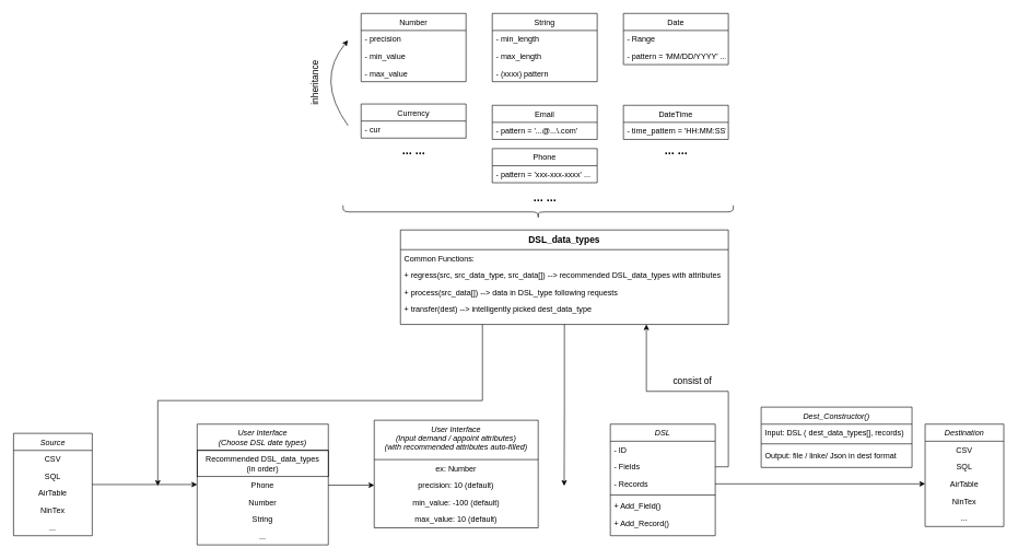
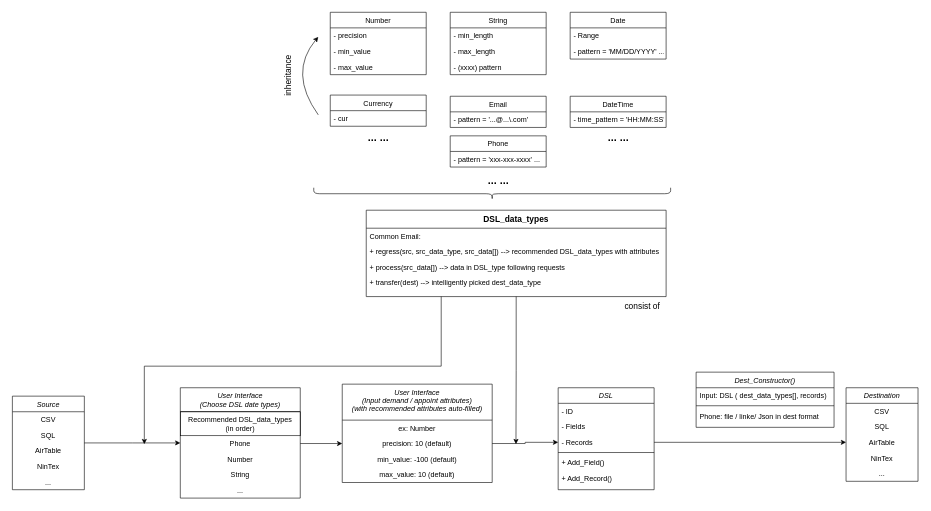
  <mxCell id="0" />
  <mxCell id="1" parent="0" />
  <mxCell id="2" value="DSL" style="swimlane;fontStyle=2;align=center;verticalAlign=top;childLayout=stackLayout;horizontal=1;startSize=26;horizontalStack=0;resizeParent=1;resizeLast=0;collapsible=1;marginBottom=0;rounded=0;shadow=0;strokeWidth=1;" vertex="1" parent="1"><mxGeometry x="930" y="646" width="160" height="170" as="geometry"><mxRectangle x="810" y="400" width="160" height="26" as="alternateBounds" /></mxGeometry></mxCell>
  <mxCell id="3" value="- ID" style="text;align=left;verticalAlign=top;spacingLeft=4;spacingRight=4;overflow=hidden;rotatable=0;points=[[0,0.5],[1,0.5]];portConstraint=eastwest;" vertex="1" parent="2"><mxGeometry y="26" width="160" height="26" as="geometry" /></mxCell>
  <mxCell id="4" value="- Fields" style="text;align=left;verticalAlign=top;spacingLeft=4;spacingRight=4;overflow=hidden;rotatable=0;points=[[0,0.5],[1,0.5]];portConstraint=eastwest;rounded=0;shadow=0;html=0;" vertex="1" parent="2"><mxGeometry y="52" width="160" height="26" as="geometry" /></mxCell>
  <mxCell id="5" value="- Records" style="text;align=left;verticalAlign=top;spacingLeft=4;spacingRight=4;overflow=hidden;rotatable=0;points=[[0,0.5],[1,0.5]];portConstraint=eastwest;rounded=0;shadow=0;html=0;" vertex="1" parent="2"><mxGeometry y="78" width="160" height="26" as="geometry" /></mxCell>
  <mxCell id="6" value="" style="line;html=1;strokeWidth=1;align=left;verticalAlign=middle;spacingTop=-1;spacingLeft=3;spacingRight=3;rotatable=0;labelPosition=right;points=[];portConstraint=eastwest;" vertex="1" parent="2"><mxGeometry y="104" width="160" height="8" as="geometry" /></mxCell>
  <mxCell id="7" value="+ Add_Field()" style="text;align=left;verticalAlign=top;spacingLeft=4;spacingRight=4;overflow=hidden;rotatable=0;points=[[0,0.5],[1,0.5]];portConstraint=eastwest;" vertex="1" parent="2"><mxGeometry y="112" width="160" height="26" as="geometry" /></mxCell>
  <mxCell id="8" value="+ Add_Record()" style="text;align=left;verticalAlign=top;spacingLeft=4;spacingRight=4;overflow=hidden;rotatable=0;points=[[0,0.5],[1,0.5]];portConstraint=eastwest;" vertex="1" parent="2"><mxGeometry y="138" width="160" height="26" as="geometry" /></mxCell>
  <mxCell id="9" value="Number" style="swimlane;fontStyle=0;align=center;verticalAlign=top;childLayout=stackLayout;horizontal=1;startSize=26;horizontalStack=0;resizeParent=1;resizeLast=0;collapsible=1;marginBottom=0;rounded=0;shadow=0;strokeWidth=1;" vertex="1" parent="1"><mxGeometry x="550" y="20" width="160" height="104" as="geometry"><mxRectangle x="340" y="380" width="170" height="26" as="alternateBounds" /></mxGeometry></mxCell>
  <mxCell id="10" value="- precision" style="text;align=left;verticalAlign=top;spacingLeft=4;spacingRight=4;overflow=hidden;rotatable=0;points=[[0,0.5],[1,0.5]];portConstraint=eastwest;" vertex="1" parent="9"><mxGeometry y="26" width="160" height="26" as="geometry" /></mxCell>
  <mxCell id="11" value="- min_value" style="text;align=left;verticalAlign=top;spacingLeft=4;spacingRight=4;overflow=hidden;rotatable=0;points=[[0,0.5],[1,0.5]];portConstraint=eastwest;" vertex="1" parent="9"><mxGeometry y="52" width="160" height="26" as="geometry" /></mxCell>
  <mxCell id="12" value="- max_value" style="text;align=left;verticalAlign=top;spacingLeft=4;spacingRight=4;overflow=hidden;rotatable=0;points=[[0,0.5],[1,0.5]];portConstraint=eastwest;" vertex="1" parent="9"><mxGeometry y="78" width="160" height="26" as="geometry" /></mxCell>
  <mxCell id="13" value="Date" style="swimlane;fontStyle=0;align=center;verticalAlign=top;childLayout=stackLayout;horizontal=1;startSize=26;horizontalStack=0;resizeParent=1;resizeLast=0;collapsible=1;marginBottom=0;rounded=0;shadow=0;strokeWidth=1;" vertex="1" parent="1"><mxGeometry x="950" y="20" width="160" height="78" as="geometry"><mxRectangle x="340" y="380" width="170" height="26" as="alternateBounds" /></mxGeometry></mxCell>
  <mxCell id="14" value="- Range" style="text;align=left;verticalAlign=top;spacingLeft=4;spacingRight=4;overflow=hidden;rotatable=0;points=[[0,0.5],[1,0.5]];portConstraint=eastwest;labelBorderColor=none;strokeColor=none;" vertex="1" parent="13"><mxGeometry y="26" width="160" height="26" as="geometry" /></mxCell>
  <mxCell id="15" value="- pattern = 'MM/DD/YYYY' ..." style="text;align=left;verticalAlign=top;spacingLeft=4;spacingRight=4;overflow=hidden;rotatable=0;points=[[0,0.5],[1,0.5]];portConstraint=eastwest;labelBorderColor=none;strokeColor=none;" vertex="1" parent="13"><mxGeometry y="52" width="160" height="26" as="geometry" /></mxCell>
  <mxCell id="16" value="" style="shape=curlyBracket;whiteSpace=wrap;html=1;rounded=1;size=0.5;rotation=-90;" vertex="1" parent="1"><mxGeometry x="810" y="25" width="20" height="595" as="geometry" /></mxCell>
  <mxCell id="17" value="&lt;font style=&quot;font-size: 18px&quot;&gt;&lt;b&gt;... ...&lt;/b&gt;&lt;/font&gt;" style="text;html=1;resizable=0;autosize=1;align=center;verticalAlign=middle;points=[];fillColor=none;strokeColor=none;rounded=0;labelBorderColor=none;" vertex="1" parent="1"><mxGeometry x="605" y="219" width="50" height="20" as="geometry" /></mxCell>
  <mxCell id="18" value="" style="edgeStyle=orthogonalEdgeStyle;rounded=0;orthogonalLoop=1;jettySize=auto;html=1;fontSize=14;" edge="1" parent="1" source="19"><mxGeometry relative="1" as="geometry"><mxPoint x="300" y="738" as="targetPoint" /></mxGeometry></mxCell>
  <mxCell id="19" value="Source" style="swimlane;fontStyle=2;align=center;verticalAlign=top;childLayout=stackLayout;horizontal=1;startSize=26;horizontalStack=0;resizeParent=1;resizeLast=0;collapsible=1;marginBottom=0;rounded=0;shadow=0;strokeWidth=1;" vertex="1" parent="1"><mxGeometry x="20" y="660" width="120" height="156" as="geometry"><mxRectangle x="230" y="140" width="160" height="26" as="alternateBounds" /></mxGeometry></mxCell>
  <mxCell id="20" value="CSV" style="text;align=center;verticalAlign=top;spacingLeft=4;spacingRight=4;overflow=hidden;rotatable=0;points=[[0,0.5],[1,0.5]];portConstraint=eastwest;fontStyle=0;strokeColor=none;" vertex="1" parent="19"><mxGeometry y="26" width="120" height="26" as="geometry" /></mxCell>
  <mxCell id="21" value="SQL" style="text;align=center;verticalAlign=top;spacingLeft=4;spacingRight=4;overflow=hidden;rotatable=0;points=[[0,0.5],[1,0.5]];portConstraint=eastwest;rounded=0;shadow=0;html=0;fontStyle=0" vertex="1" parent="19"><mxGeometry y="52" width="120" height="26" as="geometry" /></mxCell>
  <mxCell id="22" value="AirTable" style="text;align=center;verticalAlign=top;spacingLeft=4;spacingRight=4;overflow=hidden;rotatable=0;points=[[0,0.5],[1,0.5]];portConstraint=eastwest;rounded=0;shadow=0;html=0;strokeColor=none;" vertex="1" parent="19"><mxGeometry y="78" width="120" height="26" as="geometry" /></mxCell>
  <mxCell id="23" value="NinTex" style="text;align=center;verticalAlign=top;spacingLeft=4;spacingRight=4;overflow=hidden;rotatable=0;points=[[0,0.5],[1,0.5]];portConstraint=eastwest;rounded=0;shadow=0;html=0;fontStyle=0" vertex="1" parent="19"><mxGeometry y="104" width="120" height="26" as="geometry" /></mxCell>
  <mxCell id="24" value="..." style="text;align=center;verticalAlign=top;spacingLeft=4;spacingRight=4;overflow=hidden;rotatable=0;points=[[0,0.5],[1,0.5]];portConstraint=eastwest;rounded=0;shadow=0;html=0;fontStyle=0;strokeColor=none;" vertex="1" parent="19"><mxGeometry y="130" width="120" height="26" as="geometry" /></mxCell>
  <mxCell id="25" value="Currency" style="swimlane;fontStyle=0;align=center;verticalAlign=top;childLayout=stackLayout;horizontal=1;startSize=26;horizontalStack=0;resizeParent=1;resizeLast=0;collapsible=1;marginBottom=0;rounded=0;shadow=0;strokeWidth=1;" vertex="1" parent="1"><mxGeometry x="550" y="158" width="160" height="52" as="geometry"><mxRectangle x="340" y="380" width="170" height="26" as="alternateBounds" /></mxGeometry></mxCell>
  <mxCell id="26" value="- cur" style="text;align=left;verticalAlign=top;spacingLeft=4;spacingRight=4;overflow=hidden;rotatable=0;points=[[0,0.5],[1,0.5]];portConstraint=eastwest;" vertex="1" parent="25"><mxGeometry y="26" width="160" height="26" as="geometry" /></mxCell>
  <mxCell id="27" value="String" style="swimlane;fontStyle=0;align=center;verticalAlign=top;childLayout=stackLayout;horizontal=1;startSize=26;horizontalStack=0;resizeParent=1;resizeLast=0;collapsible=1;marginBottom=0;rounded=0;shadow=0;strokeWidth=1;" vertex="1" parent="1"><mxGeometry x="750" y="20" width="160" height="104" as="geometry"><mxRectangle x="340" y="380" width="170" height="26" as="alternateBounds" /></mxGeometry></mxCell>
  <mxCell id="28" value="- min_length" style="text;align=left;verticalAlign=top;spacingLeft=4;spacingRight=4;overflow=hidden;rotatable=0;points=[[0,0.5],[1,0.5]];portConstraint=eastwest;" vertex="1" parent="27"><mxGeometry y="26" width="160" height="26" as="geometry" /></mxCell>
  <mxCell id="29" value="- max_length" style="text;align=left;verticalAlign=top;spacingLeft=4;spacingRight=4;overflow=hidden;rotatable=0;points=[[0,0.5],[1,0.5]];portConstraint=eastwest;" vertex="1" parent="27"><mxGeometry y="52" width="160" height="26" as="geometry" /></mxCell>
  <mxCell id="30" value="- (xxxx) pattern" style="text;align=left;verticalAlign=top;spacingLeft=4;spacingRight=4;overflow=hidden;rotatable=0;points=[[0,0.5],[1,0.5]];portConstraint=eastwest;" vertex="1" parent="27"><mxGeometry y="78" width="160" height="26" as="geometry" /></mxCell>
  <mxCell id="31" value="Email" style="swimlane;fontStyle=0;align=center;verticalAlign=top;childLayout=stackLayout;horizontal=1;startSize=26;horizontalStack=0;resizeParent=1;resizeLast=0;collapsible=1;marginBottom=0;rounded=0;shadow=0;strokeWidth=1;" vertex="1" parent="1"><mxGeometry x="750" y="160" width="160" height="52" as="geometry"><mxRectangle x="340" y="380" width="170" height="26" as="alternateBounds" /></mxGeometry></mxCell>
  <mxCell id="32" value="- pattern = '...@...\.com'" style="text;align=left;verticalAlign=top;spacingLeft=4;spacingRight=4;overflow=hidden;rotatable=0;points=[[0,0.5],[1,0.5]];portConstraint=eastwest;" vertex="1" parent="31"><mxGeometry y="26" width="160" height="26" as="geometry" /></mxCell>
  <mxCell id="33" value="Phone" style="swimlane;fontStyle=0;align=center;verticalAlign=top;childLayout=stackLayout;horizontal=1;startSize=26;horizontalStack=0;resizeParent=1;resizeLast=0;collapsible=1;marginBottom=0;rounded=0;shadow=0;strokeWidth=1;" vertex="1" parent="1"><mxGeometry x="750" y="226" width="160" height="52" as="geometry"><mxRectangle x="340" y="380" width="170" height="26" as="alternateBounds" /></mxGeometry></mxCell>
  <mxCell id="34" value="- pattern = 'xxx-xxx-xxxx' ..." style="text;align=left;verticalAlign=top;spacingLeft=4;spacingRight=4;overflow=hidden;rotatable=0;points=[[0,0.5],[1,0.5]];portConstraint=eastwest;" vertex="1" parent="33"><mxGeometry y="26" width="160" height="26" as="geometry" /></mxCell>
  <mxCell id="35" value="DateTime" style="swimlane;fontStyle=0;align=center;verticalAlign=top;childLayout=stackLayout;horizontal=1;startSize=26;horizontalStack=0;resizeParent=1;resizeLast=0;collapsible=1;marginBottom=0;rounded=0;shadow=0;strokeWidth=1;" vertex="1" parent="1"><mxGeometry x="950" y="160" width="160" height="52" as="geometry"><mxRectangle x="340" y="380" width="170" height="26" as="alternateBounds" /></mxGeometry></mxCell>
  <mxCell id="36" value="- time_pattern = 'HH:MM:SS'" style="text;align=left;verticalAlign=top;spacingLeft=4;spacingRight=4;overflow=hidden;rotatable=0;points=[[0,0.5],[1,0.5]];portConstraint=eastwest;labelBorderColor=none;strokeColor=none;" vertex="1" parent="35"><mxGeometry y="26" width="160" height="26" as="geometry" /></mxCell>
  <mxCell id="37" value="&lt;font style=&quot;font-size: 18px&quot;&gt;&lt;b&gt;... ...&lt;/b&gt;&lt;/font&gt;" style="text;html=1;resizable=0;autosize=1;align=center;verticalAlign=middle;points=[];fillColor=none;strokeColor=none;rounded=0;labelBorderColor=none;" vertex="1" parent="1"><mxGeometry x="805" y="290" width="50" height="20" as="geometry" /></mxCell>
  <mxCell id="38" value="&lt;font style=&quot;font-size: 18px&quot;&gt;&lt;b&gt;... ...&lt;/b&gt;&lt;/font&gt;" style="text;html=1;resizable=0;autosize=1;align=center;verticalAlign=middle;points=[];fillColor=none;strokeColor=none;rounded=0;labelBorderColor=none;" vertex="1" parent="1"><mxGeometry x="1005" y="219" width="50" height="20" as="geometry" /></mxCell>
  <mxCell id="39" value="" style="curved=1;endArrow=classic;html=1;rounded=0;fontSize=14;" edge="1" parent="1"><mxGeometry width="50" height="50" relative="1" as="geometry"><mxPoint x="530" y="191" as="sourcePoint" /><mxPoint x="530" y="61" as="targetPoint" /><Array as="points"><mxPoint x="480" y="121" /></Array></mxGeometry></mxCell>
  <mxCell id="40" value="inheritance" style="text;html=1;resizable=0;autosize=1;align=center;verticalAlign=middle;points=[];fillColor=none;strokeColor=none;rounded=0;labelBorderColor=none;fontSize=14;rotation=-90;" vertex="1" parent="1"><mxGeometry x="440" y="116" width="80" height="20" as="geometry" /></mxCell>
  <mxCell id="41" style="edgeStyle=orthogonalEdgeStyle;rounded=0;orthogonalLoop=1;jettySize=auto;html=1;exitX=0.25;exitY=1;exitDx=0;exitDy=0;fontSize=14;" edge="1" parent="1" source="43"><mxGeometry relative="1" as="geometry"><mxPoint x="240" y="740" as="targetPoint" /><Array as="points"><mxPoint x="735" y="610" /><mxPoint x="240" y="610" /></Array></mxGeometry></mxCell>
  <mxCell id="42" style="edgeStyle=orthogonalEdgeStyle;rounded=0;orthogonalLoop=1;jettySize=auto;html=1;exitX=0.5;exitY=1;exitDx=0;exitDy=0;fontSize=14;" edge="1" parent="1" source="43"><mxGeometry relative="1" as="geometry"><mxPoint x="859.647" y="740" as="targetPoint" /></mxGeometry></mxCell>
  <mxCell id="43" value="DSL_data_types" style="swimlane;fontStyle=1;align=center;verticalAlign=top;childLayout=stackLayout;horizontal=1;startSize=30;horizontalStack=0;resizeParent=1;resizeLast=0;collapsible=1;marginBottom=0;rounded=0;shadow=0;strokeWidth=1;fontSize=14;" vertex="1" parent="1"><mxGeometry x="610" y="350" width="500" height="144" as="geometry"><mxRectangle x="340" y="380" width="170" height="26" as="alternateBounds" /></mxGeometry></mxCell>
- <mxCell id="44" value="Common Functions:" style="text;align=left;verticalAlign=top;spacingLeft=4;spacingRight=4;overflow=hidden;rotatable=0;points=[[0,0.5],[1,0.5]];portConstraint=eastwest;labelBorderColor=none;strokeColor=none;" vertex="1" parent="43"><mxGeometry y="30" width="500" height="26" as="geometry" /></mxCell>
+ <mxCell id="44" value="Common Email:" style="text;align=left;verticalAlign=top;spacingLeft=4;spacingRight=4;overflow=hidden;rotatable=0;points=[[0,0.5],[1,0.5]];portConstraint=eastwest;labelBorderColor=none;strokeColor=none;" vertex="1" parent="43"><mxGeometry y="30" width="500" height="26" as="geometry" /></mxCell>
  <mxCell id="45" value="+ regress(src, src_data_type, src_data[]) --&gt; recommended DSL_data_types with attributes" style="text;align=left;verticalAlign=top;spacingLeft=4;spacingRight=4;overflow=hidden;rotatable=0;points=[[0,0.5],[1,0.5]];portConstraint=eastwest;labelBorderColor=none;strokeColor=none;" vertex="1" parent="43"><mxGeometry y="56" width="500" height="26" as="geometry" /></mxCell>
  <mxCell id="46" value="+ process(src_data[]) --&gt; data in DSL_type following requests" style="text;align=left;verticalAlign=top;spacingLeft=4;spacingRight=4;overflow=hidden;rotatable=0;points=[[0,0.5],[1,0.5]];portConstraint=eastwest;labelBorderColor=none;strokeColor=none;" vertex="1" parent="43"><mxGeometry y="82" width="500" height="26" as="geometry" /></mxCell>
  <mxCell id="47" value="+ transfer(dest) --&gt; intelligently picked dest_data_type" style="text;align=left;verticalAlign=top;spacingLeft=4;spacingRight=4;overflow=hidden;rotatable=0;points=[[0,0.5],[1,0.5]];portConstraint=eastwest;labelBorderColor=none;strokeColor=none;" vertex="1" parent="43"><mxGeometry y="108" width="500" height="26" as="geometry" /></mxCell>
  <mxCell id="48" value="User Interface&#10;(Choose DSL date types)" style="swimlane;fontStyle=2;align=center;verticalAlign=top;childLayout=stackLayout;horizontal=1;startSize=40;horizontalStack=0;resizeParent=1;resizeLast=0;collapsible=1;marginBottom=0;rounded=0;shadow=0;strokeWidth=1;" vertex="1" parent="1"><mxGeometry x="300" y="646" width="200" height="184" as="geometry"><mxRectangle x="320" y="708" width="160" height="26" as="alternateBounds" /></mxGeometry></mxCell>
  <mxCell id="49" value="Recommended DSL_data_types&#10;(in order)" style="text;align=center;verticalAlign=top;spacingLeft=4;spacingRight=4;overflow=hidden;rotatable=0;points=[[0,0.5],[1,0.5]];portConstraint=eastwest;fontStyle=0;strokeColor=default;" vertex="1" parent="48"><mxGeometry y="40" width="200" height="40" as="geometry" /></mxCell>
  <mxCell id="50" value="Phone" style="text;align=center;verticalAlign=top;spacingLeft=4;spacingRight=4;overflow=hidden;rotatable=0;points=[[0,0.5],[1,0.5]];portConstraint=eastwest;fontStyle=0;strokeColor=none;" vertex="1" parent="48"><mxGeometry y="80" width="200" height="26" as="geometry" /></mxCell>
  <mxCell id="51" value="Number" style="text;align=center;verticalAlign=top;spacingLeft=4;spacingRight=4;overflow=hidden;rotatable=0;points=[[0,0.5],[1,0.5]];portConstraint=eastwest;rounded=0;shadow=0;html=0;fontStyle=0" vertex="1" parent="48"><mxGeometry y="106" width="200" height="26" as="geometry" /></mxCell>
  <mxCell id="52" value="String" style="text;align=center;verticalAlign=top;spacingLeft=4;spacingRight=4;overflow=hidden;rotatable=0;points=[[0,0.5],[1,0.5]];portConstraint=eastwest;rounded=0;shadow=0;html=0;fontStyle=0" vertex="1" parent="48"><mxGeometry y="132" width="200" height="26" as="geometry" /></mxCell>
  <mxCell id="53" value="..." style="text;align=center;verticalAlign=top;spacingLeft=4;spacingRight=4;overflow=hidden;rotatable=0;points=[[0,0.5],[1,0.5]];portConstraint=eastwest;rounded=0;shadow=0;html=0;fontStyle=0;strokeColor=none;" vertex="1" parent="48"><mxGeometry y="158" width="200" height="26" as="geometry" /></mxCell>
  <mxCell id="54" value="User Interface&#10;(Input demand / appoint attributes)&#10;(with recommended attributes auto-filled)" style="swimlane;fontStyle=2;align=center;verticalAlign=top;childLayout=stackLayout;horizontal=1;startSize=60;horizontalStack=0;resizeParent=1;resizeLast=0;collapsible=1;marginBottom=0;rounded=0;shadow=0;strokeWidth=1;" vertex="1" parent="1"><mxGeometry x="570" y="640" width="250" height="164" as="geometry"><mxRectangle x="320" y="708" width="160" height="26" as="alternateBounds" /></mxGeometry></mxCell>
  <mxCell id="55" value="ex: Number" style="text;align=center;verticalAlign=top;spacingLeft=4;spacingRight=4;overflow=hidden;rotatable=0;points=[[0,0.5],[1,0.5]];portConstraint=eastwest;rounded=0;shadow=0;html=0;fontStyle=0" vertex="1" parent="54"><mxGeometry y="60" width="250" height="26" as="geometry" /></mxCell>
  <mxCell id="56" value="precision: 10 (default)" style="text;align=center;verticalAlign=top;spacingLeft=4;spacingRight=4;overflow=hidden;rotatable=0;points=[[0,0.5],[1,0.5]];portConstraint=eastwest;rounded=0;shadow=0;html=0;fontStyle=0;strokeColor=none;" vertex="1" parent="54"><mxGeometry y="86" width="250" height="26" as="geometry" /></mxCell>
  <mxCell id="57" value="min_value: -100 (default)" style="text;align=center;verticalAlign=top;spacingLeft=4;spacingRight=4;overflow=hidden;rotatable=0;points=[[0,0.5],[1,0.5]];portConstraint=eastwest;rounded=0;shadow=0;html=0;fontStyle=0;strokeColor=none;" vertex="1" parent="54"><mxGeometry y="112" width="250" height="26" as="geometry" /></mxCell>
  <mxCell id="58" value="max_value: 10 (default)" style="text;align=center;verticalAlign=top;spacingLeft=4;spacingRight=4;overflow=hidden;rotatable=0;points=[[0,0.5],[1,0.5]];portConstraint=eastwest;rounded=0;shadow=0;html=0;fontStyle=0;strokeColor=none;" vertex="1" parent="54"><mxGeometry y="138" width="250" height="26" as="geometry" /></mxCell>
  <mxCell id="59" style="edgeStyle=orthogonalEdgeStyle;rounded=0;orthogonalLoop=1;jettySize=auto;html=1;exitX=1;exitY=0.5;exitDx=0;exitDy=0;entryX=0;entryY=0.5;entryDx=0;entryDy=0;fontSize=14;" edge="1" parent="1" source="50" target="56"><mxGeometry relative="1" as="geometry" /></mxCell>
+ <mxCell id="60" style="edgeStyle=orthogonalEdgeStyle;rounded=0;orthogonalLoop=1;jettySize=auto;html=1;exitX=1;exitY=0.5;exitDx=0;exitDy=0;entryX=0;entryY=0.5;entryDx=0;entryDy=0;fontSize=14;" edge="1" parent="1" source="56" target="5"><mxGeometry relative="1" as="geometry" /></mxCell>
  <mxCell id="61" value="Destination" style="swimlane;fontStyle=2;align=center;verticalAlign=top;childLayout=stackLayout;horizontal=1;startSize=26;horizontalStack=0;resizeParent=1;resizeLast=0;collapsible=1;marginBottom=0;rounded=0;shadow=0;strokeWidth=1;" vertex="1" parent="1"><mxGeometry x="1410" y="646" width="120" height="156" as="geometry"><mxRectangle x="230" y="140" width="160" height="26" as="alternateBounds" /></mxGeometry></mxCell>
  <mxCell id="62" value="CSV" style="text;align=center;verticalAlign=top;spacingLeft=4;spacingRight=4;overflow=hidden;rotatable=0;points=[[0,0.5],[1,0.5]];portConstraint=eastwest;fontStyle=0;strokeColor=none;" vertex="1" parent="61"><mxGeometry y="26" width="120" height="26" as="geometry" /></mxCell>
  <mxCell id="63" value="SQL" style="text;align=center;verticalAlign=top;spacingLeft=4;spacingRight=4;overflow=hidden;rotatable=0;points=[[0,0.5],[1,0.5]];portConstraint=eastwest;rounded=0;shadow=0;html=0;fontStyle=0" vertex="1" parent="61"><mxGeometry y="52" width="120" height="26" as="geometry" /></mxCell>
  <mxCell id="64" value="AirTable" style="text;align=center;verticalAlign=top;spacingLeft=4;spacingRight=4;overflow=hidden;rotatable=0;points=[[0,0.5],[1,0.5]];portConstraint=eastwest;rounded=0;shadow=0;html=0;strokeColor=none;" vertex="1" parent="61"><mxGeometry y="78" width="120" height="26" as="geometry" /></mxCell>
  <mxCell id="65" value="NinTex" style="text;align=center;verticalAlign=top;spacingLeft=4;spacingRight=4;overflow=hidden;rotatable=0;points=[[0,0.5],[1,0.5]];portConstraint=eastwest;rounded=0;shadow=0;html=0;fontStyle=0" vertex="1" parent="61"><mxGeometry y="104" width="120" height="26" as="geometry" /></mxCell>
  <mxCell id="66" value="..." style="text;align=center;verticalAlign=top;spacingLeft=4;spacingRight=4;overflow=hidden;rotatable=0;points=[[0,0.5],[1,0.5]];portConstraint=eastwest;rounded=0;shadow=0;html=0;fontStyle=0;strokeColor=none;" vertex="1" parent="61"><mxGeometry y="130" width="120" height="26" as="geometry" /></mxCell>
  <mxCell id="67" value="Dest_Constructor()" style="swimlane;fontStyle=2;align=center;verticalAlign=top;childLayout=stackLayout;horizontal=1;startSize=26;horizontalStack=0;resizeParent=1;resizeLast=0;collapsible=1;marginBottom=0;rounded=0;shadow=0;strokeWidth=1;" vertex="1" parent="1"><mxGeometry x="1160" y="620" width="230" height="92" as="geometry"><mxRectangle x="810" y="400" width="160" height="26" as="alternateBounds" /></mxGeometry></mxCell>
  <mxCell id="68" value="Input: DSL ( dest_data_types[], records)" style="text;align=left;verticalAlign=top;spacingLeft=4;spacingRight=4;overflow=hidden;rotatable=0;points=[[0,0.5],[1,0.5]];portConstraint=eastwest;" vertex="1" parent="67"><mxGeometry y="26" width="230" height="26" as="geometry" /></mxCell>
  <mxCell id="69" value="" style="line;html=1;strokeWidth=1;align=left;verticalAlign=middle;spacingTop=-1;spacingLeft=3;spacingRight=3;rotatable=0;labelPosition=right;points=[];portConstraint=eastwest;" vertex="1" parent="67"><mxGeometry y="52" width="230" height="8" as="geometry" /></mxCell>
- <mxCell id="70" value="Output: file / linke/ Json in dest format" style="text;align=left;verticalAlign=top;spacingLeft=4;spacingRight=4;overflow=hidden;rotatable=0;points=[[0,0.5],[1,0.5]];portConstraint=eastwest;" vertex="1" parent="67"><mxGeometry y="60" width="230" height="26" as="geometry" /></mxCell>
+ <mxCell id="70" value="Phone: file / linke/ Json in dest format" style="text;align=left;verticalAlign=top;spacingLeft=4;spacingRight=4;overflow=hidden;rotatable=0;points=[[0,0.5],[1,0.5]];portConstraint=eastwest;" vertex="1" parent="67"><mxGeometry y="60" width="230" height="26" as="geometry" /></mxCell>
  <mxCell id="71" style="edgeStyle=orthogonalEdgeStyle;rounded=0;orthogonalLoop=1;jettySize=auto;html=1;exitX=1;exitY=0.5;exitDx=0;exitDy=0;entryX=0;entryY=0.5;entryDx=0;entryDy=0;fontSize=14;" edge="1" parent="1" source="5" target="64"><mxGeometry relative="1" as="geometry" /></mxCell>
- <mxCell id="72" style="edgeStyle=orthogonalEdgeStyle;rounded=0;orthogonalLoop=1;jettySize=auto;html=1;exitX=1;exitY=0.5;exitDx=0;exitDy=0;entryX=0.75;entryY=1;entryDx=0;entryDy=0;fontSize=14;" edge="1" parent="1" source="4" target="43"><mxGeometry relative="1" as="geometry" /></mxCell>
- <mxCell id="73" value="consist of" style="text;html=1;resizable=0;autosize=1;align=center;verticalAlign=middle;points=[];fillColor=none;strokeColor=none;rounded=0;labelBorderColor=none;fontSize=14;" vertex="1" parent="1"><mxGeometry x="1020" y="570" width="70" height="20" as="geometry" /></mxCell>
+ <mxCell id="73" value="consist of" style="text;html=1;resizable=0;autosize=1;align=center;verticalAlign=middle;points=[];fillColor=none;strokeColor=none;rounded=0;labelBorderColor=none;fontSize=14;" vertex="1" parent="1"><mxGeometry x="1035" y="500" width="70" height="20" as="geometry" /></mxCell>
